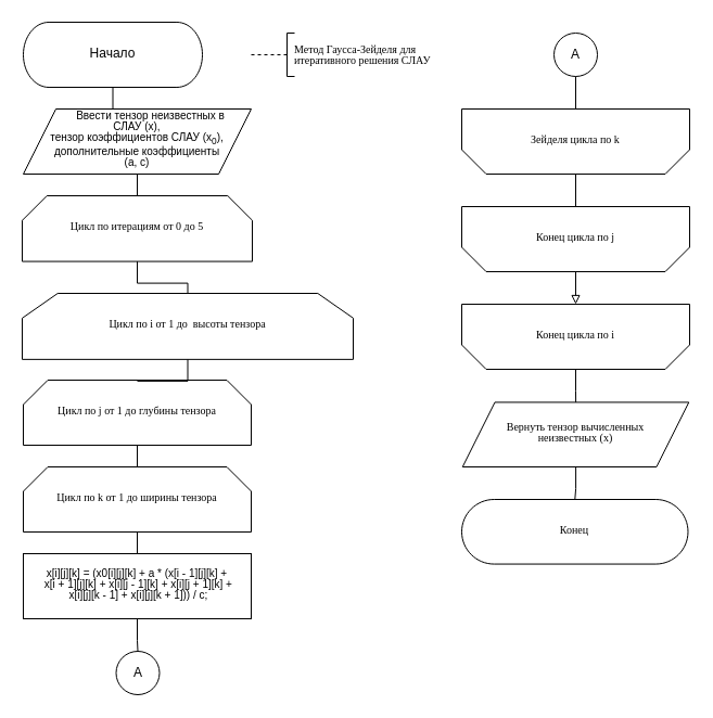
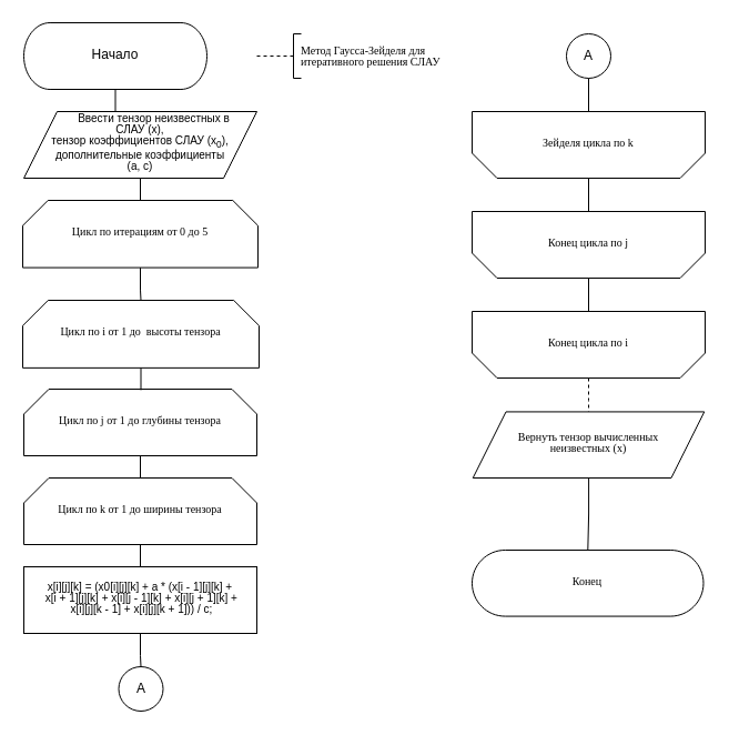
  <mxCell id="0" />
  <mxCell id="1" parent="0" />
  <mxCell id="2" value="" style="edgeStyle=orthogonalEdgeStyle;rounded=0;orthogonalLoop=1;jettySize=auto;html=1;endArrow=none;endFill=0;" edge="1" parent="1" source="3" target="5"><mxGeometry relative="1" as="geometry" /></mxCell>
  <mxCell id="3" value="&lt;p style=&quot;line-height: 1;&quot;&gt;&lt;font style=&quot;font-size: 12px;&quot; face=&quot;Helvetica&quot;&gt;Начало&lt;/font&gt;&lt;/p&gt;" style="shape=stencil(vZXxboMgEMafhj9dUNwDLG57j9NelRTBIKv27YegWdHq1s3OmJD7Dn/3nZyRsKytoEGSUAk1EvZKkiTHkku7WrHySkp92PkwnmJoGyyMF8+gOeQCfaY1Wp2w4wczIrisUHMzZNkboS92z3CzrFBSWghXsg0yV3kLAy7ts7T3sLH8JYgay6/RoB5NepUk7z/HPj0/Bhw/yG+Indzv7nc/cOg4ftTB7QaOf49lmVXWhptlORSnUqsPebhp5siFKJRQ2oZ+dbVIwuh4bTfTwPDhLRJTulZn/OpydizpJntCgC5WCWOkZ1l9CWMBusTIgqKjgDJ4m22H2CzlPoKet5FWBoaXGlTbtiu4vOo4vm34jo7nhPQPPdN/6fmuU3bTuxgip65Mrp1ZpfGbkfa/hY2qqxtc6UUFp/o/mBM+AQ==);whiteSpace=wrap;html=1;aspect=fixed;fontFamily=Times New Roman;fontSize=10;spacingBottom=4;" vertex="1" parent="1"><mxGeometry x="21" y="20" width="165" height="60" as="geometry" /></mxCell>
  <mxCell id="4" value="" style="edgeStyle=orthogonalEdgeStyle;rounded=0;orthogonalLoop=1;jettySize=auto;html=1;endArrow=none;endFill=0;" edge="1" parent="1" source="5" target="8"><mxGeometry relative="1" as="geometry" /></mxCell>
  <mxCell id="5" value="&lt;p style=&quot;line-height: 1&quot;&gt;&lt;font face=&quot;Helvetica&quot;&gt;&amp;nbsp; &amp;nbsp; &amp;nbsp; &amp;nbsp; &amp;nbsp;Ввести тензор неизвестных в &lt;br&gt;СЛАУ (x), &lt;br&gt;тензор коэффициентов&amp;nbsp;СЛАУ&amp;nbsp;&lt;/font&gt;&lt;span style=&quot;background-color: initial; font-family: Helvetica;&quot;&gt;(x&lt;/span&gt;&lt;sub style=&quot;background-color: initial; font-family: Helvetica;&quot;&gt;0&lt;/sub&gt;&lt;span style=&quot;background-color: initial; font-family: Helvetica;&quot;&gt;)&lt;/span&gt;&lt;span style=&quot;font-family: Helvetica; background-color: initial;&quot;&gt;, дополнительные&amp;nbsp;&lt;/span&gt;&lt;span style=&quot;font-family: Helvetica; background-color: initial;&quot;&gt;коэффициенты &lt;br&gt;(a, c)&lt;/span&gt;&lt;/p&gt;" style="shape=stencil(tZRtboQgEIZPw99GYXuAxrb3mMXZShbBAN1tb78jaLvWjzZWjQmZd/CZF0ZgovAVNMh4ZqBGJp4Z5yUEoIG0KgmHLIXXFOZ9DL5BGZJ4AafgqDFlfHD2jFdVhg6hTIVOhTYrXlj2RHPaVxTSGkMQZY0fZO7yBANl6NvsI8G68p+DqCF+jQFdZzKpjL/+HfvwuA8438nvENu739zvduCh43yvxm0GztdjRUHK3M8tiiPI85uz76acNHNSWkurraMwjbEW4yLrnuXFNNAevFGiT9f2gt+rnD5P0+ieoJW5I3zdCP9A/HBxWMFYQ5DaelzYSdJHmxnVmQ5S76zDX1qbrseFqrMTYulRhaimizwKNw==);whiteSpace=wrap;html=1;aspect=fixed;fontFamily=Times New Roman;fontSize=10;spacingBottom=4;" vertex="1" parent="1"><mxGeometry x="21" y="100" width="210" height="60" as="geometry" /></mxCell>
  <mxCell id="6" value="&lt;p style=&quot;line-height: 100%; font-size: 10px;&quot;&gt;Метод Гаусса-Зейделя для&lt;br&gt;итеративного решения СЛАУ&lt;/p&gt;" style="strokeWidth=1;html=1;shape=stencil(rZXNcoMgFIWfhm2HiH2ADk2X3XTRNdHbyiSAAzRp377I1YnUnxjtTBbcc835uAdGCeOuEjWQjGqhgLBnkmWFUQq0D6sgV6jlFMtLWgpXQ+FROwsrxeEE2HHemiNcZOlbB6krsDK6sj2hT+GZ5sd4YbQOJtJol3R6/WAmZLMj+o1m9OERMT9tjVUdCAo82ES9TvaKAsleVpN2y0hvK0jpRB33Fun9ftJuHWm/mbTwlDaDlh7SBIjxoExdS8YPojh+WvOly9Ht1aK58oNG11bmDNd953QsofHJO4eT1D0Hxv7ZIV9h8WeMeYsY7yClqE5Ey/iHsTCTOb5tZoh3HUo6zLJIS+EqKMO6XfTv4YbDmIePJ3kzlPi3QaJRxa9BFH4B);align=left;labelPosition=right;pointerEvents=1;gradientColor=#ffffff;spacing=0;fontSize=10;shadow=0;spacingBottom=1;fontFamily=Times New Roman;" vertex="1" parent="1"><mxGeometry x="231" y="30" width="40" height="40" as="geometry" /></mxCell>
  <mxCell id="7" value="" style="edgeStyle=orthogonalEdgeStyle;rounded=0;orthogonalLoop=1;jettySize=auto;html=1;endArrow=none;endFill=0;" edge="1" parent="1" source="8" target="10"><mxGeometry relative="1" as="geometry" /></mxCell>
  <mxCell id="8" value="&lt;p style=&quot;line-height: 1&quot;&gt;Цикл по итерациям от 0 до 5&lt;/p&gt;" style="strokeWidth=1;html=1;shape=stencil(rVXBUoMwFPyaXJmQ1EOPivXoxYPnlD5LpiEvE7C1f2/gwQgCbU1lmIG3C7t5ZBOYzKpCOWCCW1UCk89MCIPonmCvbbgPREHoilN5ojLta1U5yGsCj8prtTVATFV7PMBJ7+pOQtsCvK4bVm4YfwzPNKfMcrQ2iGi01YgZ8EFMaRve5V8kxpMHsjl3NVUuOJRQgx+hP829EsDES7RTepvTW4TTuKPe95rT+9+d0jinTczX478mKknXN85VRGM8WUfbLXQns4AsRVRmW5Uf9h4/7W52kB/amBwN+lDStTVjQvLuuNykU83ymRA9XeIRBtM6uybmpXsFo+1QQdwv0W8N5/Gg7tFYRYzjvxWi+oj4mrnBCi4kIuCTULToQhJDBtHDlYjSZr2U/olAi9KvowW+AQ==);whiteSpace=wrap;fontSize=10;fontFamily=Times New Roman;spacingLeft=10;spacingRight=10;spacingBottom=4;aspect=fixed;" vertex="1" parent="1"><mxGeometry x="20" y="180" width="212" height="60.57" as="geometry" /></mxCell>
  <mxCell id="9" value="" style="edgeStyle=orthogonalEdgeStyle;rounded=0;orthogonalLoop=1;jettySize=auto;html=1;endArrow=none;endFill=0;" edge="1" parent="1" source="10" target="12"><mxGeometry relative="1" as="geometry" /></mxCell>
- <mxCell id="10" value="Цикл по i от 1 до&amp;nbsp; высоты тензора" style="strokeWidth=1;html=1;shape=stencil(rVXBUoMwFPyaXJmQ1EOPivXoxYPnlD5LpiEvE7C1f2/gwQgCbU1lmIG3C7t5ZBOYzKpCOWCCW1UCk89MCIPonmCvbbgPREHoilN5ojLta1U5yGsCj8prtTVATFV7PMBJ7+pOQtsCvK4bVm4YfwzPNKfMcrQ2iGi01YgZ8EFMaRve5V8kxpMHsjl3NVUuOJRQgx+hP829EsDES7RTepvTW4TTuKPe95rT+9+d0jinTczX478mKknXN85VRGM8WUfbLXQns4AsRVRmW5Uf9h4/7W52kB/amBwN+lDStTVjQvLuuNykU83ymRA9XeIRBtM6uybmpXsFo+1QQdwv0W8N5/Gg7tFYRYzjvxWi+oj4mrnBCi4kIuCTULToQhJDBtHDlYjSZr2U/olAi9KvowW+AQ==);whiteSpace=wrap;fontSize=10;fontFamily=Times New Roman;spacingLeft=10;spacingRight=10;spacingBottom=4;aspect=fixed;" vertex="1" parent="1"><mxGeometry x="20" y="270" width="305" height="60.86" as="geometry" /></mxCell>
+ <mxCell id="10" value="Цикл по i от 1 до&amp;nbsp; высоты тензора" style="strokeWidth=1;html=1;shape=stencil(rVXBUoMwFPyaXJmQ1EOPivXoxYPnlD5LpiEvE7C1f2/gwQgCbU1lmIG3C7t5ZBOYzKpCOWCCW1UCk89MCIPonmCvbbgPREHoilN5ojLta1U5yGsCj8prtTVATFV7PMBJ7+pOQtsCvK4bVm4YfwzPNKfMcrQ2iGi01YgZ8EFMaRve5V8kxpMHsjl3NVUuOJRQgx+hP829EsDES7RTepvTW4TTuKPe95rT+9+d0jinTczX478mKknXN85VRGM8WUfbLXQns4AsRVRmW5Uf9h4/7W52kB/amBwN+lDStTVjQvLuuNykU83ymRA9XeIRBtM6uybmpXsFo+1QQdwv0W8N5/Gg7tFYRYzjvxWi+oj4mrnBCi4kIuCTULToQhJDBtHDlYjSZr2U/olAi9KvowW+AQ==);whiteSpace=wrap;fontSize=10;fontFamily=Times New Roman;spacingLeft=10;spacingRight=10;spacingBottom=4;aspect=fixed;" vertex="1" parent="1"><mxGeometry x="20" y="270" width="213" height="60.86" as="geometry" /></mxCell>
  <mxCell id="11" value="" style="edgeStyle=orthogonalEdgeStyle;rounded=0;orthogonalLoop=1;jettySize=auto;html=1;endArrow=none;endFill=0;" edge="1" parent="1" source="12" target="14"><mxGeometry relative="1" as="geometry" /></mxCell>
  <mxCell id="12" value="&lt;p style=&quot;line-height: 1&quot;&gt;Цикл по j от 1 до глубины тензора&lt;/p&gt;" style="strokeWidth=1;html=1;shape=stencil(rVXBUoMwFPyaXJmQ1EOPivXoxYPnlD5LpiEvE7C1f2/gwQgCbU1lmIG3C7t5ZBOYzKpCOWCCW1UCk89MCIPonmCvbbgPREHoilN5ojLta1U5yGsCj8prtTVATFV7PMBJ7+pOQtsCvK4bVm4YfwzPNKfMcrQ2iGi01YgZ8EFMaRve5V8kxpMHsjl3NVUuOJRQgx+hP829EsDES7RTepvTW4TTuKPe95rT+9+d0jinTczX478mKknXN85VRGM8WUfbLXQns4AsRVRmW5Uf9h4/7W52kB/amBwN+lDStTVjQvLuuNykU83ymRA9XeIRBtM6uybmpXsFo+1QQdwv0W8N5/Gg7tFYRYzjvxWi+oj4mrnBCi4kIuCTULToQhJDBtHDlYjSZr2U/olAi9KvowW+AQ==);whiteSpace=wrap;fontSize=10;fontFamily=Times New Roman;spacingLeft=10;spacingRight=10;spacingBottom=4;aspect=fixed;" vertex="1" parent="1"><mxGeometry x="21" y="350" width="210" height="60" as="geometry" /></mxCell>
  <mxCell id="13" value="" style="edgeStyle=orthogonalEdgeStyle;rounded=0;orthogonalLoop=1;jettySize=auto;html=1;endArrow=none;endFill=0;" edge="1" parent="1" source="14" target="16"><mxGeometry relative="1" as="geometry" /></mxCell>
  <mxCell id="14" value="&lt;p style=&quot;line-height: 1&quot;&gt;Цикл по k от 1 до ширины тензора&lt;/p&gt;" style="strokeWidth=1;html=1;shape=stencil(rVXBUoMwFPyaXJmQ1EOPivXoxYPnlD5LpiEvE7C1f2/gwQgCbU1lmIG3C7t5ZBOYzKpCOWCCW1UCk89MCIPonmCvbbgPREHoilN5ojLta1U5yGsCj8prtTVATFV7PMBJ7+pOQtsCvK4bVm4YfwzPNKfMcrQ2iGi01YgZ8EFMaRve5V8kxpMHsjl3NVUuOJRQgx+hP829EsDES7RTepvTW4TTuKPe95rT+9+d0jinTczX478mKknXN85VRGM8WUfbLXQns4AsRVRmW5Uf9h4/7W52kB/amBwN+lDStTVjQvLuuNykU83ymRA9XeIRBtM6uybmpXsFo+1QQdwv0W8N5/Gg7tFYRYzjvxWi+oj4mrnBCi4kIuCTULToQhJDBtHDlYjSZr2U/olAi9KvowW+AQ==);whiteSpace=wrap;fontSize=10;fontFamily=Times New Roman;spacingLeft=10;spacingRight=10;spacingBottom=4;aspect=fixed;" vertex="1" parent="1"><mxGeometry x="21" y="430" width="210" height="60" as="geometry" /></mxCell>
  <mxCell id="15" value="" style="edgeStyle=orthogonalEdgeStyle;rounded=0;orthogonalLoop=1;jettySize=auto;html=1;endArrow=none;endFill=0;" edge="1" parent="1" source="16" target="19"><mxGeometry relative="1" as="geometry" /></mxCell>
  <mxCell id="16" value="&lt;p style=&quot;line-height: 1&quot;&gt;&lt;font face=&quot;Helvetica&quot;&gt;x[i][j][k] = (x0[i][j][k] + a * (x[i - 1][j][k] +&lt;br&gt;&amp;nbsp;x[i + 1][j][k] + x[i][j - 1][k] + x[i][j + 1][k] +&lt;br&gt;&amp;nbsp;&lt;span style=&quot;background-color: initial;&quot;&gt;x[i][j][k - 1] + x[i][j][k + 1])) / c;&lt;/span&gt;&lt;/font&gt;&lt;/p&gt;" style="shape=stencil(tVTRboMwDPyavFYh2T5gYtt/pKlXotIkcrJ1/fuaGKQiBq0mQEjgu3B3Bhyh69SYCEJJb84g9LtQKmKwkBLdEdww9iK5vHBZDbVJEWxm8MegM/sWmEkZwwku7pB7CecbQJc7Vn8I+UZrulPXNnhPIi74NGLueBIzztOz8pfFevvrqIqkf4YM2IdkVKjP52V3r9sIVxvlHcsO6VfPu57wOHG11YdbTbj6v6yuCZn7uXW9N/Z0xPDtD3+G+XJta0MbkEq+Fi+htOyP5Wai6QZvQgw0dmO7PE4PRn/OmPCJd0FnGqZWA8KDN8G7yYLr7IJiPXEoKG99BbgB);whiteSpace=wrap;html=1;aspect=fixed;fontFamily=Times New Roman;fontSize=10;spacingBottom=4;" vertex="1" parent="1"><mxGeometry x="21" y="510" width="210" height="60" as="geometry" /></mxCell>
  <mxCell id="17" value="" style="edgeStyle=orthogonalEdgeStyle;rounded=0;orthogonalLoop=1;jettySize=auto;html=1;endArrow=none;endFill=0;" edge="1" parent="1" source="18" target="24"><mxGeometry relative="1" as="geometry" /></mxCell>
  <mxCell id="18" value="&lt;p style=&quot;line-height: 1&quot;&gt;Зейделя цикла по k&lt;/p&gt;" style="strokeWidth=1;html=1;shape=stencil(rVTBUoMwEP2aXJmQtDN6dBCPvXjwnNJVMk2zTMBW/96FBS0itEYZZmDfwnt52d0IndWlqUAo6c0BhL4XSjnEKvc7eiO4ZGwlOTxxmA6xqSsoGgaPJlizdcCZugm4h5PdNT2F9SUE27RZnQt5R9+0t84K9J5ILPp6lDnLE5mxnv6Vb0wmkzXLvPcxRxUpHKCBMEK/rG0YEOohWim9TukxQmnsaNC9pPT0e6U0TimP2T35rVDJzZU7uIkwJpPbaLkZdzojZK5FdbY1xf4l4CvNy0+LfLbOFegwUMjPTkwoLftr2WRl2vGZJIb0AY8w20BLzAOBs/6M4HOs/49CrSM41LiIq5h1/J0ixkjhsIaFehI+KWmHzvQRdRAGuNBgfNTO9e6EoEP52O+ADw==);whiteSpace=wrap;fontSize=10;fontFamily=Times New Roman;spacingLeft=10;spacingRight=10;spacingBottom=4;aspect=fixed;" vertex="1" parent="1"><mxGeometry x="425" y="100" width="210" height="60" as="geometry" /></mxCell>
  <mxCell id="19" value="A" style="ellipse;whiteSpace=wrap;html=1;aspect=fixed;fillColor=none;" vertex="1" parent="1"><mxGeometry x="106.5" y="600" width="40" height="40" as="geometry" /></mxCell>
  <mxCell id="20" style="edgeStyle=orthogonalEdgeStyle;rounded=0;orthogonalLoop=1;jettySize=auto;html=1;exitX=0.5;exitY=1;exitDx=0;exitDy=0;" edge="1" parent="1" source="19" target="19"><mxGeometry relative="1" as="geometry" /></mxCell>
  <mxCell id="21" value="" style="edgeStyle=orthogonalEdgeStyle;rounded=0;orthogonalLoop=1;jettySize=auto;html=1;endArrow=none;endFill=0;" edge="1" parent="1" source="22" target="18"><mxGeometry relative="1" as="geometry" /></mxCell>
  <mxCell id="22" value="A" style="ellipse;whiteSpace=wrap;html=1;aspect=fixed;fillColor=none;" vertex="1" parent="1"><mxGeometry x="510" y="30" width="40" height="40" as="geometry" /></mxCell>
- <mxCell id="23" value="" style="edgeStyle=orthogonalEdgeStyle;rounded=0;orthogonalLoop=1;jettySize=auto;html=1;endArrow=block;endFill=0;" edge="1" parent="1" source="24" target="26"><mxGeometry relative="1" as="geometry" /></mxCell>
+ <mxCell id="23" value="" style="edgeStyle=orthogonalEdgeStyle;rounded=0;orthogonalLoop=1;jettySize=auto;html=1;endArrow=none;endFill=0;" edge="1" parent="1" source="24" target="26"><mxGeometry relative="1" as="geometry" /></mxCell>
  <mxCell id="24" value="&lt;p style=&quot;line-height: 1&quot;&gt;Конец цикла по j&lt;/p&gt;" style="strokeWidth=1;html=1;shape=stencil(rVTBUoMwEP2aXJmQtDN6dBCPvXjwnNJVMk2zTMBW/96FBS0itEYZZmDfwnt52d0IndWlqUAo6c0BhL4XSjnEKvc7eiO4ZGwlOTxxmA6xqSsoGgaPJlizdcCZugm4h5PdNT2F9SUE27RZnQt5R9+0t84K9J5ILPp6lDnLE5mxnv6Vb0wmkzXLvPcxRxUpHKCBMEK/rG0YEOohWim9TukxQmnsaNC9pPT0e6U0TimP2T35rVDJzZU7uIkwJpPbaLkZdzojZK5FdbY1xf4l4CvNy0+LfLbOFegwUMjPTkwoLftr2WRl2vGZJIb0AY8w20BLzAOBs/6M4HOs/49CrSM41LiIq5h1/J0ixkjhsIaFehI+KWmHzvQRdRAGuNBgfNTO9e6EoEP52O+ADw==);whiteSpace=wrap;fontSize=10;fontFamily=Times New Roman;spacingLeft=10;spacingRight=10;spacingBottom=4;aspect=fixed;" vertex="1" parent="1"><mxGeometry x="425" y="190" width="210" height="60" as="geometry" /></mxCell>
- <mxCell id="25" value="" style="edgeStyle=orthogonalEdgeStyle;rounded=0;orthogonalLoop=1;jettySize=auto;html=1;endArrow=none;endFill=0;" edge="1" parent="1" source="26" target="28"><mxGeometry relative="1" as="geometry" /></mxCell>
+ <mxCell id="25" value="" style="edgeStyle=orthogonalEdgeStyle;rounded=0;orthogonalLoop=1;jettySize=auto;html=1;endArrow=none;endFill=0;dashed=1;" edge="1" parent="1" source="26" target="28"><mxGeometry relative="1" as="geometry" /></mxCell>
  <mxCell id="26" value="&lt;p style=&quot;line-height: 1&quot;&gt;Конец цикла по i&lt;/p&gt;" style="strokeWidth=1;html=1;shape=stencil(rVTBUoMwEP2aXJmQtDN6dBCPvXjwnNJVMk2zTMBW/96FBS0itEYZZmDfwnt52d0IndWlqUAo6c0BhL4XSjnEKvc7eiO4ZGwlOTxxmA6xqSsoGgaPJlizdcCZugm4h5PdNT2F9SUE27RZnQt5R9+0t84K9J5ILPp6lDnLE5mxnv6Vb0wmkzXLvPcxRxUpHKCBMEK/rG0YEOohWim9TukxQmnsaNC9pPT0e6U0TimP2T35rVDJzZU7uIkwJpPbaLkZdzojZK5FdbY1xf4l4CvNy0+LfLbOFegwUMjPTkwoLftr2WRl2vGZJIb0AY8w20BLzAOBs/6M4HOs/49CrSM41LiIq5h1/J0ixkjhsIaFehI+KWmHzvQRdRAGuNBgfNTO9e6EoEP52O+ADw==);whiteSpace=wrap;fontSize=10;fontFamily=Times New Roman;spacingLeft=10;spacingRight=10;spacingBottom=4;aspect=fixed;" vertex="1" parent="1"><mxGeometry x="425" y="280" width="210" height="60" as="geometry" /></mxCell>
  <mxCell id="27" value="" style="edgeStyle=orthogonalEdgeStyle;rounded=0;orthogonalLoop=1;jettySize=auto;html=1;endArrow=none;endFill=0;" edge="1" parent="1" source="28" target="29"><mxGeometry relative="1" as="geometry" /></mxCell>
  <mxCell id="28" value="&lt;p style=&quot;line-height: 1&quot;&gt;Вернуть тензор вычисленных &lt;br&gt;неизвестных (x)&lt;/p&gt;" style="shape=stencil(tZRtboQgEIZPw99GYXuAxrb3mMXZShbBAN1tb78jaLvWjzZWjQmZd/CZF0ZgovAVNMh4ZqBGJp4Z5yUEoIG0KgmHLIXXFOZ9DL5BGZJ4AafgqDFlfHD2jFdVhg6hTIVOhTYrXlj2RHPaVxTSGkMQZY0fZO7yBANl6NvsI8G68p+DqCF+jQFdZzKpjL/+HfvwuA8438nvENu739zvduCh43yvxm0GztdjRUHK3M8tiiPI85uz76acNHNSWkurraMwjbEW4yLrnuXFNNAevFGiT9f2gt+rnD5P0+ieoJW5I3zdCP9A/HBxWMFYQ5DaelzYSdJHmxnVmQ5S76zDX1qbrseFqrMTYulRhaimizwKNw==);whiteSpace=wrap;html=1;aspect=fixed;fontFamily=Times New Roman;fontSize=10;spacingBottom=4;" vertex="1" parent="1"><mxGeometry x="425.75" y="370.43" width="208.49" height="59.57" as="geometry" /></mxCell>
- <mxCell id="29" value="&lt;p style=&quot;line-height: 1 ; font-size: 10px&quot;&gt;Конец&lt;/p&gt;" style="shape=stencil(vZVhboMwDIVPk59MgbADTGy7h0tdiBoSFLJCb7+QgNZAYesGQwj07PD5mRhBWNaUUCNJqIQKCXslSYLyaK82VHqdUi9bL+NRQ1NjbnzwAprDQaDPNEarM7b8aAYElyVqbvoseyP0xa7pT5blSkoL4Uo2QeYmb2HApX2Wdh42lL8Gqrb8Cg3qwaSPkuT959in533A8U5+Q+zofnO/24FDx/FeG7cZOP49lmU2sjTcLDtAfi60+rBf2j0zJy5EroTSVvq7q0USRodjvZka+g9vlhjTlbrgV5eTbUlX2SMCdL5IGJSeZPU11AJ0gZEFRScBRfA2mxaxnoe7CDreRFoZ6F9qUG3druDypuP4vuEHOp4S0j/0TP+l54d22U3vbIhcdGFy7cwqjd+MtP8trFRdXOBKzyq4qP9/ucAn);whiteSpace=wrap;html=1;aspect=fixed;fontFamily=Times New Roman;fontSize=10;spacingBottom=4;" vertex="1" parent="1"><mxGeometry x="425" y="460" width="208.49" height="59.57" as="geometry" /></mxCell>
+ <mxCell id="29" value="&lt;p style=&quot;line-height: 1 ; font-size: 10px&quot;&gt;Конец&lt;/p&gt;" style="shape=stencil(vZVhboMwDIVPk59MgbADTGy7h0tdiBoSFLJCb7+QgNZAYesGQwj07PD5mRhBWNaUUCNJqIQKCXslSYLyaK82VHqdUi9bL+NRQ1NjbnzwAprDQaDPNEarM7b8aAYElyVqbvoseyP0xa7pT5blSkoL4Uo2QeYmb2HApX2Wdh42lL8Gqrb8Cg3qwaSPkuT959in533A8U5+Q+zofnO/24FDx/FeG7cZOP49lmU2sjTcLDtAfi60+rBf2j0zJy5EroTSVvq7q0USRodjvZka+g9vlhjTlbrgV5eTbUlX2SMCdL5IGJSeZPU11AJ0gZEFRScBRfA2mxaxnoe7CDreRFoZ6F9qUG3druDypuP4vuEHOp4S0j/0TP+l54d22U3vbIhcdGFy7cwqjd+MtP8trFRdXOBKzyq4qP9/ucAn);whiteSpace=wrap;html=1;aspect=fixed;fontFamily=Times New Roman;fontSize=10;spacingBottom=4;" vertex="1" parent="1"><mxGeometry x="425" y="495" width="208.49" height="59.57" as="geometry" /></mxCell>
